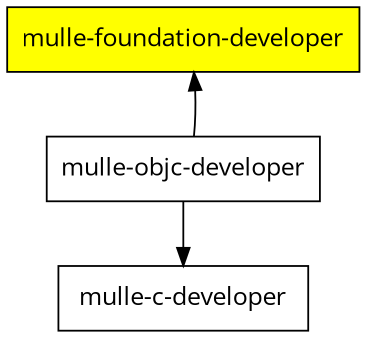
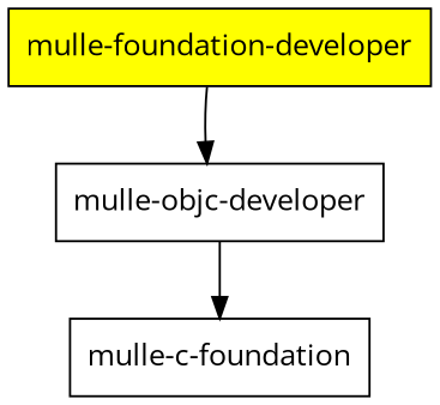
  digraph {
    fontname="Open Sans"
    rankdir=TD
    node [fillcolor=white fontname="Open Sans" shape=box style=filled]
    edge [fontname="Open Sans"]
    "mulle-foundation-developer" [fillcolor=yellow]
    "mulle-objc-developer"
-   "mulle-c-developer"
-   "mulle-objc-developer" -> "mulle-foundation-developer"
+   "mulle-c-developer" [label="mulle-c-foundation"]
+   "mulle-foundation-developer" -> "mulle-objc-developer"
    "mulle-objc-developer" -> "mulle-c-developer"
  }
